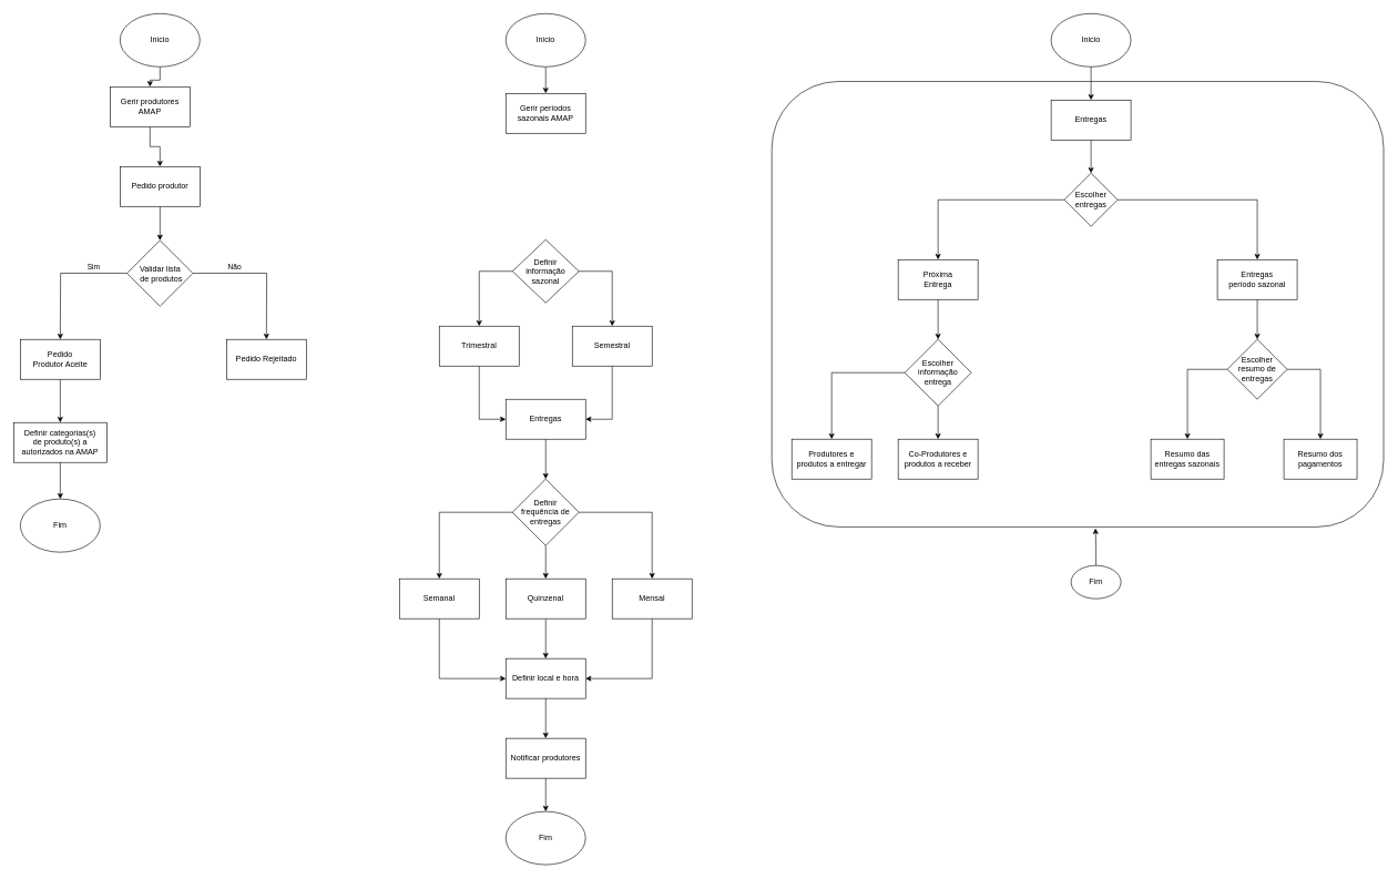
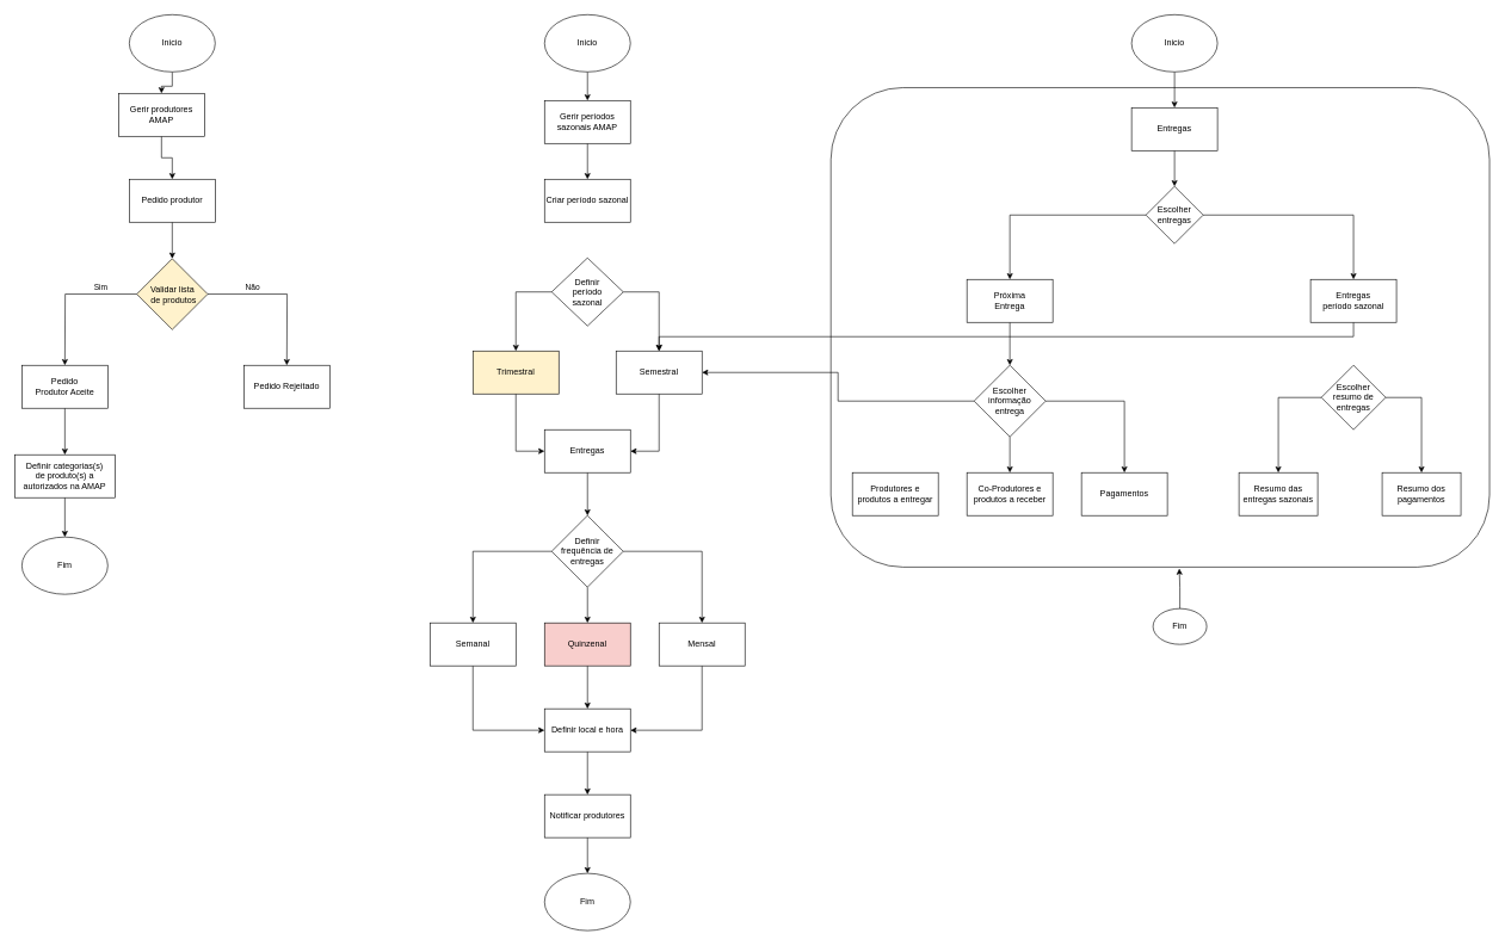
  <mxCell id="0" />
  <mxCell id="1" parent="0" />
  <mxCell id="2" value="" style="rounded=1;whiteSpace=wrap;html=1;" vertex="1" parent="1"><mxGeometry x="1160" y="122" width="920" height="670" as="geometry" /></mxCell>
  <mxCell id="3" style="edgeStyle=orthogonalEdgeStyle;rounded=0;orthogonalLoop=1;jettySize=auto;html=1;exitX=0.5;exitY=1;exitDx=0;exitDy=0;" edge="1" parent="1" source="4" target="68"><mxGeometry relative="1" as="geometry" /></mxCell>
  <mxCell id="4" value="Inicio" style="ellipse;whiteSpace=wrap;html=1;" parent="1" vertex="1"><mxGeometry x="180" y="20" width="120" height="80" as="geometry" /></mxCell>
  <mxCell id="5" style="edgeStyle=orthogonalEdgeStyle;rounded=0;orthogonalLoop=1;jettySize=auto;html=1;exitX=0.5;exitY=1;exitDx=0;exitDy=0;entryX=0.5;entryY=0;entryDx=0;entryDy=0;" parent="1" source="6" target="11" edge="1"><mxGeometry relative="1" as="geometry" /></mxCell>
  <mxCell id="6" value="Pedido produtor" style="rounded=0;whiteSpace=wrap;html=1;" parent="1" vertex="1"><mxGeometry x="180" y="250" width="120" height="60" as="geometry" /></mxCell>
  <mxCell id="7" style="edgeStyle=orthogonalEdgeStyle;rounded=0;orthogonalLoop=1;jettySize=auto;html=1;entryX=0.5;entryY=0;entryDx=0;entryDy=0;" parent="1" source="11" edge="1"><mxGeometry relative="1" as="geometry"><mxPoint x="400" y="510" as="targetPoint" /></mxGeometry></mxCell>
  <mxCell id="8" value="Não" style="edgeLabel;html=1;align=center;verticalAlign=middle;resizable=0;points=[];" parent="7" vertex="1" connectable="0"><mxGeometry x="-0.209" y="-1" relative="1" as="geometry"><mxPoint x="-21" y="-11" as="offset" /></mxGeometry></mxCell>
  <mxCell id="9" style="edgeStyle=orthogonalEdgeStyle;rounded=0;orthogonalLoop=1;jettySize=auto;html=1;exitX=0;exitY=0.5;exitDx=0;exitDy=0;entryX=0.5;entryY=0;entryDx=0;entryDy=0;" parent="1" source="11" edge="1"><mxGeometry relative="1" as="geometry"><mxPoint x="90" y="510" as="targetPoint" /></mxGeometry></mxCell>
  <mxCell id="10" value="Sim" style="edgeLabel;html=1;align=center;verticalAlign=middle;resizable=0;points=[];" parent="9" vertex="1" connectable="0"><mxGeometry x="-0.136" relative="1" as="geometry"><mxPoint x="35" y="-10" as="offset" /></mxGeometry></mxCell>
- <mxCell id="11" value="Validar lista&lt;br&gt;&amp;nbsp;de produtos" style="rhombus;whiteSpace=wrap;html=1;" parent="1" vertex="1"><mxGeometry x="190.5" y="361" width="99" height="99" as="geometry" /></mxCell>
+ <mxCell id="11" value="Validar lista&lt;br&gt;&amp;nbsp;de produtos" style="rhombus;whiteSpace=wrap;html=1;fillColor=#fff2cc;" parent="1" vertex="1"><mxGeometry x="190.5" y="361" width="99" height="99" as="geometry" /></mxCell>
  <mxCell id="12" value="Fim" style="ellipse;whiteSpace=wrap;html=1;" parent="1" vertex="1"><mxGeometry x="30" y="750" width="120" height="80" as="geometry" /></mxCell>
  <mxCell id="13" style="edgeStyle=orthogonalEdgeStyle;rounded=0;orthogonalLoop=1;jettySize=auto;html=1;exitX=0.5;exitY=1;exitDx=0;exitDy=0;" edge="1" parent="1" source="14" target="63"><mxGeometry relative="1" as="geometry" /></mxCell>
  <mxCell id="14" value="Inicio" style="ellipse;whiteSpace=wrap;html=1;" parent="1" vertex="1"><mxGeometry x="760" y="20" width="120" height="80" as="geometry" /></mxCell>
+ <mxCell id="15" value="Criar período sazonal" style="rounded=0;whiteSpace=wrap;html=1;" parent="1" vertex="1"><mxGeometry x="760" y="250" width="120" height="60" as="geometry" /></mxCell>
  <mxCell id="16" style="edgeStyle=orthogonalEdgeStyle;rounded=0;orthogonalLoop=1;jettySize=auto;html=1;exitX=0;exitY=0.5;exitDx=0;exitDy=0;entryX=0.5;entryY=0;entryDx=0;entryDy=0;" parent="1" source="18" target="20" edge="1"><mxGeometry relative="1" as="geometry" /></mxCell>
  <mxCell id="17" style="edgeStyle=orthogonalEdgeStyle;rounded=0;orthogonalLoop=1;jettySize=auto;html=1;exitX=1;exitY=0.5;exitDx=0;exitDy=0;entryX=0.5;entryY=0;entryDx=0;entryDy=0;" parent="1" source="18" target="22" edge="1"><mxGeometry relative="1" as="geometry" /></mxCell>
- <mxCell id="18" value="Definir&lt;div&gt;informação&lt;/div&gt;&lt;div&gt;sazonal&lt;/div&gt;" style="rhombus;whiteSpace=wrap;html=1;" parent="1" vertex="1"><mxGeometry x="770" y="360" width="100" height="95" as="geometry" /></mxCell>
+ <mxCell id="18" value="Definir&lt;div&gt;período&lt;/div&gt;&lt;div&gt;sazonal&lt;/div&gt;" style="rhombus;whiteSpace=wrap;html=1;" parent="1" vertex="1"><mxGeometry x="770" y="360" width="100" height="95" as="geometry" /></mxCell>
  <mxCell id="19" style="edgeStyle=orthogonalEdgeStyle;rounded=0;orthogonalLoop=1;jettySize=auto;html=1;exitX=0.5;exitY=1;exitDx=0;exitDy=0;entryX=0;entryY=0.5;entryDx=0;entryDy=0;" parent="1" source="20" target="24" edge="1"><mxGeometry relative="1" as="geometry" /></mxCell>
- <mxCell id="20" value="Trimestral" style="rounded=0;whiteSpace=wrap;html=1;" parent="1" vertex="1"><mxGeometry x="660" y="490" width="120" height="60" as="geometry" /></mxCell>
+ <mxCell id="20" value="Trimestral" style="rounded=0;whiteSpace=wrap;html=1;fillColor=#fff2cc;" parent="1" vertex="1"><mxGeometry x="660" y="490" width="120" height="60" as="geometry" /></mxCell>
  <mxCell id="21" style="edgeStyle=orthogonalEdgeStyle;rounded=0;orthogonalLoop=1;jettySize=auto;html=1;exitX=0.5;exitY=1;exitDx=0;exitDy=0;entryX=1;entryY=0.5;entryDx=0;entryDy=0;" parent="1" source="22" target="24" edge="1"><mxGeometry relative="1" as="geometry" /></mxCell>
  <mxCell id="22" value="Semestral" style="rounded=0;whiteSpace=wrap;html=1;" parent="1" vertex="1"><mxGeometry x="860" y="490" width="120" height="60" as="geometry" /></mxCell>
  <mxCell id="23" style="edgeStyle=orthogonalEdgeStyle;rounded=0;orthogonalLoop=1;jettySize=auto;html=1;exitX=0.5;exitY=1;exitDx=0;exitDy=0;" parent="1" source="24" target="28" edge="1"><mxGeometry relative="1" as="geometry" /></mxCell>
  <mxCell id="24" value="Entregas" style="rounded=0;whiteSpace=wrap;html=1;" parent="1" vertex="1"><mxGeometry x="760" y="600" width="120" height="60" as="geometry" /></mxCell>
  <mxCell id="25" style="edgeStyle=orthogonalEdgeStyle;rounded=0;orthogonalLoop=1;jettySize=auto;html=1;exitX=0.5;exitY=1;exitDx=0;exitDy=0;entryX=0.5;entryY=0;entryDx=0;entryDy=0;" parent="1" source="28" target="32" edge="1"><mxGeometry relative="1" as="geometry" /></mxCell>
  <mxCell id="26" style="edgeStyle=orthogonalEdgeStyle;rounded=0;orthogonalLoop=1;jettySize=auto;html=1;exitX=1;exitY=0.5;exitDx=0;exitDy=0;entryX=0.5;entryY=0;entryDx=0;entryDy=0;" parent="1" source="28" target="34" edge="1"><mxGeometry relative="1" as="geometry" /></mxCell>
  <mxCell id="27" style="edgeStyle=orthogonalEdgeStyle;rounded=0;orthogonalLoop=1;jettySize=auto;html=1;exitX=0;exitY=0.5;exitDx=0;exitDy=0;entryX=0.5;entryY=0;entryDx=0;entryDy=0;" parent="1" source="28" target="30" edge="1"><mxGeometry relative="1" as="geometry" /></mxCell>
  <mxCell id="28" value="Definir&lt;div&gt;frequência de entregas&lt;/div&gt;" style="rhombus;whiteSpace=wrap;html=1;" parent="1" vertex="1"><mxGeometry x="770" y="720" width="100" height="100" as="geometry" /></mxCell>
  <mxCell id="29" style="edgeStyle=orthogonalEdgeStyle;rounded=0;orthogonalLoop=1;jettySize=auto;html=1;exitX=0.5;exitY=1;exitDx=0;exitDy=0;entryX=0;entryY=0.5;entryDx=0;entryDy=0;" parent="1" source="30" target="36" edge="1"><mxGeometry relative="1" as="geometry" /></mxCell>
  <mxCell id="30" value="Semanal" style="rounded=0;whiteSpace=wrap;html=1;" parent="1" vertex="1"><mxGeometry x="600" y="870" width="120" height="60" as="geometry" /></mxCell>
  <mxCell id="31" style="edgeStyle=orthogonalEdgeStyle;rounded=0;orthogonalLoop=1;jettySize=auto;html=1;exitX=0.5;exitY=1;exitDx=0;exitDy=0;entryX=0.5;entryY=0;entryDx=0;entryDy=0;" parent="1" source="32" target="36" edge="1"><mxGeometry relative="1" as="geometry" /></mxCell>
- <mxCell id="32" value="Quinzenal" style="rounded=0;whiteSpace=wrap;html=1;" parent="1" vertex="1"><mxGeometry x="760" y="870" width="120" height="60" as="geometry" /></mxCell>
+ <mxCell id="32" value="Quinzenal" style="rounded=0;whiteSpace=wrap;html=1;fillColor=#f8cecc;" parent="1" vertex="1"><mxGeometry x="760" y="870" width="120" height="60" as="geometry" /></mxCell>
  <mxCell id="33" style="edgeStyle=orthogonalEdgeStyle;rounded=0;orthogonalLoop=1;jettySize=auto;html=1;exitX=0.5;exitY=1;exitDx=0;exitDy=0;entryX=1;entryY=0.5;entryDx=0;entryDy=0;" parent="1" source="34" target="36" edge="1"><mxGeometry relative="1" as="geometry" /></mxCell>
  <mxCell id="34" value="Mensal" style="rounded=0;whiteSpace=wrap;html=1;" parent="1" vertex="1"><mxGeometry x="920" y="870" width="120" height="60" as="geometry" /></mxCell>
  <mxCell id="35" style="edgeStyle=orthogonalEdgeStyle;rounded=0;orthogonalLoop=1;jettySize=auto;html=1;exitX=0.5;exitY=1;exitDx=0;exitDy=0;entryX=0.5;entryY=0;entryDx=0;entryDy=0;" edge="1" parent="1" source="36" target="65"><mxGeometry relative="1" as="geometry" /></mxCell>
  <mxCell id="36" value="Definir local e hora" style="rounded=0;whiteSpace=wrap;html=1;" parent="1" vertex="1"><mxGeometry x="760" y="990" width="120" height="60" as="geometry" /></mxCell>
  <mxCell id="37" value="Fim" style="ellipse;whiteSpace=wrap;html=1;" parent="1" vertex="1"><mxGeometry x="760" y="1220" width="120" height="80" as="geometry" /></mxCell>
  <mxCell id="38" style="edgeStyle=orthogonalEdgeStyle;rounded=0;orthogonalLoop=1;jettySize=auto;html=1;exitX=0.5;exitY=1;exitDx=0;exitDy=0;entryX=0.5;entryY=0;entryDx=0;entryDy=0;" parent="1" source="39" target="41" edge="1"><mxGeometry relative="1" as="geometry" /></mxCell>
  <mxCell id="39" value="Inicio" style="ellipse;whiteSpace=wrap;html=1;" parent="1" vertex="1"><mxGeometry x="1580" y="20" width="120" height="80" as="geometry" /></mxCell>
  <mxCell id="40" style="edgeStyle=orthogonalEdgeStyle;rounded=0;orthogonalLoop=1;jettySize=auto;html=1;exitX=0.5;exitY=1;exitDx=0;exitDy=0;entryX=0.5;entryY=0;entryDx=0;entryDy=0;" parent="1" source="41" target="44" edge="1"><mxGeometry relative="1" as="geometry" /></mxCell>
  <mxCell id="41" value="Entregas" style="rounded=0;whiteSpace=wrap;html=1;" parent="1" vertex="1"><mxGeometry x="1580" y="150" width="120" height="60" as="geometry" /></mxCell>
  <mxCell id="42" style="edgeStyle=orthogonalEdgeStyle;rounded=0;orthogonalLoop=1;jettySize=auto;html=1;exitX=1;exitY=0.5;exitDx=0;exitDy=0;entryX=0.5;entryY=0;entryDx=0;entryDy=0;" parent="1" source="44" target="48" edge="1"><mxGeometry relative="1" as="geometry" /></mxCell>
  <mxCell id="43" style="edgeStyle=orthogonalEdgeStyle;rounded=0;orthogonalLoop=1;jettySize=auto;html=1;exitX=0;exitY=0.5;exitDx=0;exitDy=0;entryX=0.5;entryY=0;entryDx=0;entryDy=0;" parent="1" source="44" target="46" edge="1"><mxGeometry relative="1" as="geometry" /></mxCell>
  <mxCell id="44" value="Escolher&lt;div&gt;entregas&lt;/div&gt;" style="rhombus;whiteSpace=wrap;html=1;" parent="1" vertex="1"><mxGeometry x="1600" y="260" width="80" height="80" as="geometry" /></mxCell>
  <mxCell id="45" style="edgeStyle=orthogonalEdgeStyle;rounded=0;orthogonalLoop=1;jettySize=auto;html=1;exitX=0.5;exitY=1;exitDx=0;exitDy=0;" parent="1" source="46" target="52" edge="1"><mxGeometry relative="1" as="geometry" /></mxCell>
  <mxCell id="46" value="Próxima&lt;div&gt;Entrega&lt;/div&gt;" style="rounded=0;whiteSpace=wrap;html=1;" parent="1" vertex="1"><mxGeometry x="1350" y="390" width="120" height="60" as="geometry" /></mxCell>
- <mxCell id="47" style="edgeStyle=orthogonalEdgeStyle;rounded=0;orthogonalLoop=1;jettySize=auto;html=1;exitX=0.5;exitY=1;exitDx=0;exitDy=0;entryX=0.5;entryY=0;entryDx=0;entryDy=0;" parent="1" source="48" target="58" edge="1"><mxGeometry relative="1" as="geometry" /></mxCell>
+ <mxCell id="47" style="edgeStyle=orthogonalEdgeStyle;rounded=0;orthogonalLoop=1;jettySize=auto;html=1;exitX=0.5;exitY=1;exitDx=0;exitDy=0;" parent="1" source="48" target="22" edge="1"><mxGeometry relative="1" as="geometry" /></mxCell>
  <mxCell id="48" value="Entregas&lt;div&gt;período sazonal&lt;/div&gt;" style="rounded=0;whiteSpace=wrap;html=1;" parent="1" vertex="1"><mxGeometry x="1830" y="390" width="120" height="60" as="geometry" /></mxCell>
  <mxCell id="49" style="edgeStyle=orthogonalEdgeStyle;rounded=0;orthogonalLoop=1;jettySize=auto;html=1;exitX=0.5;exitY=1;exitDx=0;exitDy=0;entryX=0.5;entryY=0;entryDx=0;entryDy=0;" parent="1" source="52" target="54" edge="1"><mxGeometry relative="1" as="geometry" /></mxCell>
- <mxCell id="51" style="edgeStyle=orthogonalEdgeStyle;rounded=0;orthogonalLoop=1;jettySize=auto;html=1;exitX=0;exitY=0.5;exitDx=0;exitDy=0;entryX=0.5;entryY=0;entryDx=0;entryDy=0;" parent="1" source="52" target="53" edge="1"><mxGeometry relative="1" as="geometry" /></mxCell>
+ <mxCell id="50" style="edgeStyle=orthogonalEdgeStyle;rounded=0;orthogonalLoop=1;jettySize=auto;html=1;exitX=1;exitY=0.5;exitDx=0;exitDy=0;entryX=0.5;entryY=0;entryDx=0;entryDy=0;" parent="1" source="52" target="55" edge="1"><mxGeometry relative="1" as="geometry" /></mxCell>
+ <mxCell id="51" style="edgeStyle=orthogonalEdgeStyle;rounded=0;orthogonalLoop=1;jettySize=auto;html=1;exitX=0;exitY=0.5;exitDx=0;exitDy=0;" parent="1" source="52" target="22" edge="1"><mxGeometry relative="1" as="geometry" /></mxCell>
  <mxCell id="52" value="Escolher informação entrega" style="rhombus;whiteSpace=wrap;html=1;" parent="1" vertex="1"><mxGeometry x="1360" y="510" width="100" height="100" as="geometry" /></mxCell>
  <mxCell id="53" value="Produtores e produtos a entregar" style="rounded=0;whiteSpace=wrap;html=1;" parent="1" vertex="1"><mxGeometry x="1190" y="660" width="120" height="60" as="geometry" /></mxCell>
  <mxCell id="54" value="Co-Produtores e produtos a receber" style="rounded=0;whiteSpace=wrap;html=1;" parent="1" vertex="1"><mxGeometry x="1350" y="660" width="120" height="60" as="geometry" /></mxCell>
+ <mxCell id="55" value="Pagamentos" style="rounded=0;whiteSpace=wrap;html=1;" parent="1" vertex="1"><mxGeometry x="1510" y="660" width="120" height="60" as="geometry" /></mxCell>
  <mxCell id="56" style="edgeStyle=orthogonalEdgeStyle;rounded=0;orthogonalLoop=1;jettySize=auto;html=1;exitX=0;exitY=0.5;exitDx=0;exitDy=0;" parent="1" source="58" target="59" edge="1"><mxGeometry relative="1" as="geometry" /></mxCell>
  <mxCell id="57" style="edgeStyle=orthogonalEdgeStyle;rounded=0;orthogonalLoop=1;jettySize=auto;html=1;exitX=1;exitY=0.5;exitDx=0;exitDy=0;entryX=0.5;entryY=0;entryDx=0;entryDy=0;" parent="1" source="58" target="60" edge="1"><mxGeometry relative="1" as="geometry" /></mxCell>
  <mxCell id="58" value="Escolher resumo de entregas" style="rhombus;whiteSpace=wrap;html=1;" parent="1" vertex="1"><mxGeometry x="1845" y="510" width="90" height="90" as="geometry" /></mxCell>
  <mxCell id="59" value="Resumo das entregas sazonais" style="rounded=0;whiteSpace=wrap;html=1;" parent="1" vertex="1"><mxGeometry x="1730" y="660" width="110" height="60" as="geometry" /></mxCell>
  <mxCell id="60" value="Resumo dos pagamentos" style="rounded=0;whiteSpace=wrap;html=1;" parent="1" vertex="1"><mxGeometry x="1930" y="660" width="110" height="60" as="geometry" /></mxCell>
  <mxCell id="61" value="Fim" style="ellipse;whiteSpace=wrap;html=1;" parent="1" vertex="1"><mxGeometry x="1610" y="850" width="75" height="50" as="geometry" /></mxCell>
+ <mxCell id="62" style="edgeStyle=orthogonalEdgeStyle;rounded=0;orthogonalLoop=1;jettySize=auto;html=1;exitX=0.5;exitY=1;exitDx=0;exitDy=0;entryX=0.5;entryY=0;entryDx=0;entryDy=0;" edge="1" parent="1" source="63" target="15"><mxGeometry relative="1" as="geometry" /></mxCell>
  <mxCell id="63" value="Gerir períodos sazonais AMAP" style="rounded=0;whiteSpace=wrap;html=1;" vertex="1" parent="1"><mxGeometry x="760" y="140" width="120" height="60" as="geometry" /></mxCell>
  <mxCell id="64" style="edgeStyle=orthogonalEdgeStyle;rounded=0;orthogonalLoop=1;jettySize=auto;html=1;exitX=0.5;exitY=1;exitDx=0;exitDy=0;entryX=0.5;entryY=0;entryDx=0;entryDy=0;" edge="1" parent="1" source="65" target="37"><mxGeometry relative="1" as="geometry" /></mxCell>
  <mxCell id="65" value="Notificar produtores" style="rounded=0;whiteSpace=wrap;html=1;" vertex="1" parent="1"><mxGeometry x="760" y="1110" width="120" height="60" as="geometry" /></mxCell>
  <mxCell id="66" style="edgeStyle=orthogonalEdgeStyle;rounded=0;orthogonalLoop=1;jettySize=auto;html=1;exitX=0.5;exitY=0;exitDx=0;exitDy=0;entryX=0.529;entryY=1.003;entryDx=0;entryDy=0;entryPerimeter=0;" edge="1" parent="1" source="61" target="2"><mxGeometry relative="1" as="geometry" /></mxCell>
  <mxCell id="67" style="edgeStyle=orthogonalEdgeStyle;rounded=0;orthogonalLoop=1;jettySize=auto;html=1;exitX=0.5;exitY=1;exitDx=0;exitDy=0;entryX=0.5;entryY=0;entryDx=0;entryDy=0;" edge="1" parent="1" source="68" target="6"><mxGeometry relative="1" as="geometry" /></mxCell>
  <mxCell id="68" value="Gerir produtores&lt;div&gt;AMAP&lt;/div&gt;" style="rounded=0;whiteSpace=wrap;html=1;" vertex="1" parent="1"><mxGeometry x="165" y="130" width="120" height="60" as="geometry" /></mxCell>
  <mxCell id="69" style="edgeStyle=orthogonalEdgeStyle;rounded=0;orthogonalLoop=1;jettySize=auto;html=1;exitX=0.5;exitY=1;exitDx=0;exitDy=0;entryX=0.5;entryY=0;entryDx=0;entryDy=0;" edge="1" parent="1" source="70" target="73"><mxGeometry relative="1" as="geometry" /></mxCell>
  <mxCell id="70" value="Pedido&lt;div&gt;Produtor Aceite&lt;/div&gt;" style="rounded=0;whiteSpace=wrap;html=1;" vertex="1" parent="1"><mxGeometry x="30" y="510" width="120" height="60" as="geometry" /></mxCell>
  <mxCell id="71" value="Pedido Rejeitado" style="rounded=0;whiteSpace=wrap;html=1;" vertex="1" parent="1"><mxGeometry x="340" y="510" width="120" height="60" as="geometry" /></mxCell>
  <mxCell id="72" style="edgeStyle=orthogonalEdgeStyle;rounded=0;orthogonalLoop=1;jettySize=auto;html=1;exitX=0.5;exitY=1;exitDx=0;exitDy=0;entryX=0.5;entryY=0;entryDx=0;entryDy=0;" edge="1" parent="1" source="73" target="12"><mxGeometry relative="1" as="geometry" /></mxCell>
  <mxCell id="73" value="Definir categorias(s)&lt;div&gt;de produto(s) a autorizados na AMAP&lt;/div&gt;" style="rounded=0;whiteSpace=wrap;html=1;" vertex="1" parent="1"><mxGeometry x="20" y="635" width="140" height="60" as="geometry" /></mxCell>
